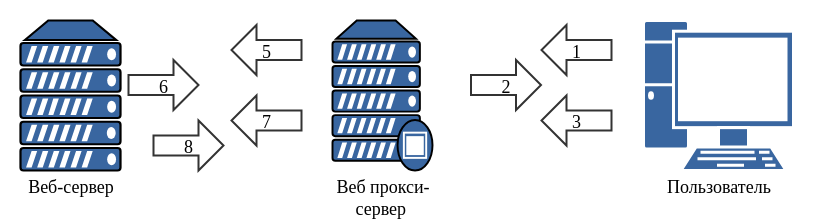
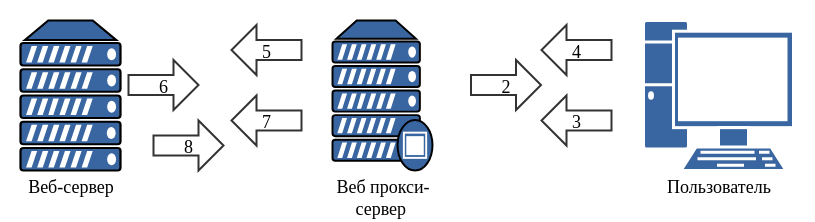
  <mxCell id="0" />
  <mxCell id="1" value="Layer 0" parent="0" />
  <mxCell id="2" value="Веб-сервер" style="shape=mxgraph.networks.server;shadow=0;strokeWidth=1;fillColor=#3966A0;strokeColor=#000000;opacity=100.0;nl2Br=0;verticalLabelPosition=bottom;verticalAlign=top;align=center;spacingLeft=2.0;spacingRight=0;gliffyId=2;whiteSpace=wrap;fontSize=18;fontFamily=Times New Roman;html=1;" parent="1" vertex="1"><mxGeometry x="20" y="20" width="100" height="150" as="geometry" /></mxCell>
  <mxCell id="3" value="Веб прокси-сервер&amp;nbsp;" style="shape=mxgraph.networks.proxy_server;shadow=0;strokeWidth=1;fillColor=#3966A0;strokeColor=#000000;opacity=100.0;nl2Br=0;verticalLabelPosition=bottom;verticalAlign=top;align=center;spacingLeft=2.0;spacingRight=0;gliffyId=5;whiteSpace=wrap;fontFamily=Times New Roman;fontSize=18;labelPosition=center;html=1;" parent="1" vertex="1"><mxGeometry x="332" y="20" width="100" height="150" as="geometry" /></mxCell>
  <mxCell id="4" value="Пользователь" style="shape=mxgraph.networks.pc;strokeColor=#ffffff;shadow=0;strokeWidth=1;fillColor=#3966A0;opacity=100.0;nl2Br=0;verticalLabelPosition=bottom;verticalAlign=top;align=center;spacingLeft=2.0;spacingRight=0;gliffyId=7;whiteSpace=wrap;fontFamily=Times New Roman;fontSize=18;" parent="1" vertex="1"><mxGeometry x="643" y="20" width="150" height="150" as="geometry" /></mxCell>
- <mxCell id="5" value="1" style="shape=mxgraph.arrows2.arrow;dy=0.6;dx=25;flipH=1;notch=0;shadow=0;strokeWidth=2;fillColor=#FFFFFF;strokeColor=#333333;opacity=100.0;nl2Br=0;verticalAlign=middle;align=center;spacingLeft=7.66;spacingRight=6;gliffyId=19;fontFamily=Times New Roman;fontSize=18;" parent="1" vertex="1"><mxGeometry x="541" y="24.5" width="70" height="50" as="geometry" /></mxCell>
+ <mxCell id="5" value="4" style="shape=mxgraph.arrows2.arrow;dy=0.6;dx=25;flipH=1;notch=0;shadow=0;strokeWidth=2;fillColor=#FFFFFF;strokeColor=#333333;opacity=100.0;nl2Br=0;verticalAlign=middle;align=center;spacingLeft=7.66;spacingRight=6;gliffyId=19;fontFamily=Times New Roman;fontSize=18;" parent="1" vertex="1"><mxGeometry x="541" y="24.5" width="70" height="50" as="geometry" /></mxCell>
  <mxCell id="6" value="5" style="shape=mxgraph.arrows2.arrow;dy=0.6;dx=25;flipH=1;notch=0;shadow=0;strokeWidth=2;fillColor=#FFFFFF;strokeColor=#333333;opacity=100.0;nl2Br=0;verticalAlign=middle;align=center;spacingLeft=7.66;spacingRight=6;gliffyId=21;fontSize=18;fontFamily=Times New Roman;" parent="1" vertex="1"><mxGeometry x="231" y="24.5" width="70" height="50" as="geometry" /></mxCell>
  <mxCell id="7" value="6" style="shape=mxgraph.arrows2.arrow;dy=0.6;dx=25;notch=0;shadow=0;strokeWidth=2;fillColor=#FFFFFF;strokeColor=#333333;opacity=100.0;nl2Br=0;verticalAlign=middle;align=center;spacingLeft=7.66;spacingRight=6;gliffyId=23;fontSize=18;fontFamily=Times New Roman;" parent="1" vertex="1"><mxGeometry x="128" y="59.5" width="70" height="50" as="geometry" /></mxCell>
  <mxCell id="8" value="7" style="shape=mxgraph.arrows2.arrow;dy=0.6;dx=25;flipH=1;notch=0;shadow=0;strokeWidth=2;fillColor=#FFFFFF;strokeColor=#333333;opacity=100.0;nl2Br=0;verticalAlign=middle;align=center;spacingLeft=7.66;spacingRight=6;gliffyId=25;fontSize=18;fontFamily=Times New Roman;" parent="1" vertex="1"><mxGeometry x="231" y="95" width="70" height="50" as="geometry" /></mxCell>
  <mxCell id="9" value="8" style="shape=mxgraph.arrows2.arrow;dy=0.6;dx=25;notch=0;shadow=0;strokeWidth=2;fillColor=#FFFFFF;strokeColor=#333333;opacity=100.0;nl2Br=0;verticalAlign=middle;align=center;spacingLeft=7.66;spacingRight=6;gliffyId=27;fontFamily=Times New Roman;fontSize=18;" parent="1" vertex="1"><mxGeometry x="153" y="120" width="70" height="50" as="geometry" /></mxCell>
  <mxCell id="10" value="2" style="shape=mxgraph.arrows2.arrow;dy=0.6;dx=25;notch=0;shadow=0;strokeWidth=2;fillColor=#FFFFFF;strokeColor=#333333;opacity=100.0;nl2Br=0;verticalAlign=middle;align=center;spacingLeft=7.66;spacingRight=6;gliffyId=29;fontFamily=Times New Roman;fontSize=18;" parent="1" vertex="1"><mxGeometry x="470.5" y="59.5" width="70" height="50" as="geometry" /></mxCell>
  <mxCell id="11" value="3" style="shape=mxgraph.arrows2.arrow;dy=0.6;dx=25;flipH=1;notch=0;shadow=0;strokeWidth=2;fillColor=#FFFFFF;strokeColor=#333333;opacity=100.0;nl2Br=0;verticalAlign=middle;align=center;spacingLeft=7.66;spacingRight=6;gliffyId=31;fontFamily=Times New Roman;fontSize=18;" parent="1" vertex="1"><mxGeometry x="541" y="95" width="70" height="50" as="geometry" /></mxCell>
